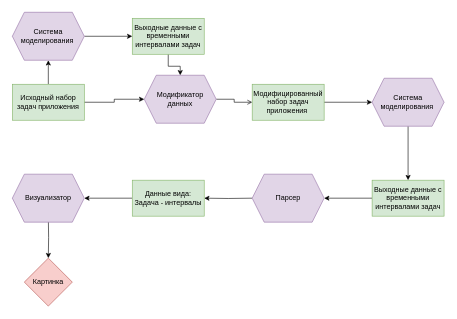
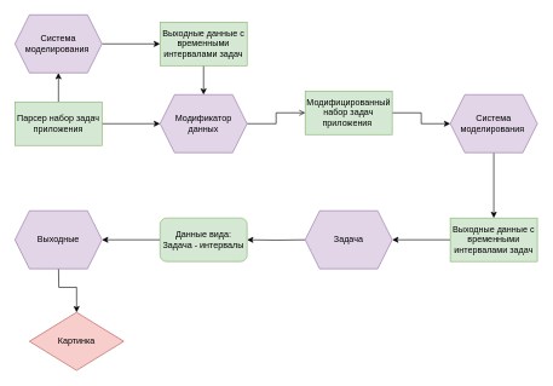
  <mxCell id="0" />
  <mxCell id="1" parent="0" />
  <mxCell id="2" style="edgeStyle=orthogonalEdgeStyle;rounded=0;orthogonalLoop=1;jettySize=auto;html=1;exitX=0.5;exitY=0;exitDx=0;exitDy=0;entryX=0.5;entryY=1;entryDx=0;entryDy=0;" edge="1" parent="1" source="4" target="19"><mxGeometry relative="1" as="geometry" /></mxCell>
  <mxCell id="3" style="edgeStyle=orthogonalEdgeStyle;rounded=0;orthogonalLoop=1;jettySize=auto;html=1;exitX=1;exitY=0.5;exitDx=0;exitDy=0;entryX=0;entryY=0.5;entryDx=0;entryDy=0;" edge="1" parent="1" source="4" target="23"><mxGeometry relative="1" as="geometry" /></mxCell>
- <mxCell id="4" value="Исходный набор задач приложения" style="rounded=0;whiteSpace=wrap;html=1;fillColor=#d5e8d4;strokeColor=#82b366;shadow=0;glass=0;" parent="1" vertex="1"><mxGeometry x="20" y="140" width="120" height="60" as="geometry" /></mxCell>
+ <mxCell id="4" value="Парсер набор задач приложения" style="rounded=0;whiteSpace=wrap;html=1;fillColor=#d5e8d4;strokeColor=#82b366;shadow=0;glass=0;" parent="1" vertex="1"><mxGeometry x="20" y="140" width="120" height="60" as="geometry" /></mxCell>
  <mxCell id="5" value="" style="edgeStyle=orthogonalEdgeStyle;rounded=0;orthogonalLoop=1;jettySize=auto;html=1;" parent="1" source="6" target="8" edge="1"><mxGeometry relative="1" as="geometry" /></mxCell>
- <mxCell id="6" value="Модифицированный набор задач приложения&amp;nbsp;" style="whiteSpace=wrap;html=1;fillColor=#d5e8d4;strokeColor=#82b366;" parent="1" vertex="1"><mxGeometry x="420" y="140" width="120" height="60" as="geometry" /></mxCell>
+ <mxCell id="6" value="Модифицированный набор задач приложения&amp;nbsp;" style="whiteSpace=wrap;html=1;fillColor=#d5e8d4;strokeColor=#82b366;" parent="1" vertex="1"><mxGeometry x="420" y="125" width="120" height="60" as="geometry" /></mxCell>
  <mxCell id="7" value="" style="edgeStyle=orthogonalEdgeStyle;rounded=0;orthogonalLoop=1;jettySize=auto;html=1;" parent="1" source="8" target="10" edge="1"><mxGeometry relative="1" as="geometry" /></mxCell>
  <mxCell id="8" value="Система моделирования&amp;nbsp;" style="shape=hexagon;perimeter=hexagonPerimeter2;whiteSpace=wrap;html=1;fixedSize=1;fillColor=#e1d5e7;strokeColor=#9673a6;" parent="1" vertex="1"><mxGeometry x="620" y="130" width="120" height="80" as="geometry" /></mxCell>
  <mxCell id="9" value="" style="edgeStyle=orthogonalEdgeStyle;rounded=0;orthogonalLoop=1;jettySize=auto;html=1;" parent="1" source="10" target="16" edge="1"><mxGeometry relative="1" as="geometry" /></mxCell>
  <mxCell id="10" value="Выходные данные с временными интервалами задач" style="whiteSpace=wrap;html=1;fillColor=#d5e8d4;strokeColor=#82b366;" parent="1" vertex="1"><mxGeometry x="620" y="300" width="120" height="60" as="geometry" /></mxCell>
  <mxCell id="11" value="" style="edgeStyle=orthogonalEdgeStyle;rounded=0;orthogonalLoop=1;jettySize=auto;html=1;" parent="1" target="13" edge="1"><mxGeometry relative="1" as="geometry"><mxPoint x="420" y="330" as="sourcePoint" /></mxGeometry></mxCell>
  <mxCell id="12" value="" style="edgeStyle=orthogonalEdgeStyle;rounded=0;orthogonalLoop=1;jettySize=auto;html=1;" parent="1" source="13" target="17" edge="1"><mxGeometry relative="1" as="geometry" /></mxCell>
- <mxCell id="13" value="Данные вида:&lt;br&gt;Задача - интервалы" style="whiteSpace=wrap;html=1;fillColor=#d5e8d4;strokeColor=#82b366;" parent="1" vertex="1"><mxGeometry x="220" y="300" width="120" height="60" as="geometry" /></mxCell>
+ <mxCell id="13" value="Данные вида:&lt;br&gt;Задача - интервалы" style="whiteSpace=wrap;html=1;fillColor=#d5e8d4;strokeColor=#82b366;rounded=1;" parent="1" vertex="1"><mxGeometry x="220" y="300" width="120" height="60" as="geometry" /></mxCell>
  <mxCell id="14" value="" style="edgeStyle=orthogonalEdgeStyle;rounded=0;orthogonalLoop=1;jettySize=auto;html=1;" parent="1" target="15" edge="1"><mxGeometry relative="1" as="geometry"><mxPoint x="80" y="360" as="sourcePoint" /></mxGeometry></mxCell>
- <mxCell id="15" value="Картинка" style="rhombus;whiteSpace=wrap;html=1;fillColor=#f8cecc;strokeColor=#b85450;" parent="1" vertex="1"><mxGeometry x="40" y="430" width="80" height="80" as="geometry" /></mxCell>
- <mxCell id="16" value="Парсер" style="shape=hexagon;perimeter=hexagonPerimeter2;whiteSpace=wrap;html=1;fixedSize=1;fillColor=#e1d5e7;strokeColor=#9673a6;" parent="1" vertex="1"><mxGeometry x="420" y="290" width="120" height="80" as="geometry" /></mxCell>
- <mxCell id="17" value="Визуализатор" style="shape=hexagon;perimeter=hexagonPerimeter2;whiteSpace=wrap;html=1;fixedSize=1;fillColor=#e1d5e7;strokeColor=#9673a6;" parent="1" vertex="1"><mxGeometry x="20" y="290" width="120" height="80" as="geometry" /></mxCell>
+ <mxCell id="15" value="Картинка" style="rhombus;whiteSpace=wrap;html=1;fillColor=#f8cecc;strokeColor=#b85450;" parent="1" vertex="1"><mxGeometry x="40" y="430" width="130" height="80" as="geometry" /></mxCell>
+ <mxCell id="16" value="Задача" style="shape=hexagon;perimeter=hexagonPerimeter2;whiteSpace=wrap;html=1;fixedSize=1;fillColor=#e1d5e7;strokeColor=#9673a6;" parent="1" vertex="1"><mxGeometry x="420" y="290" width="120" height="80" as="geometry" /></mxCell>
+ <mxCell id="17" value="Выходные" style="shape=hexagon;perimeter=hexagonPerimeter2;whiteSpace=wrap;html=1;fixedSize=1;fillColor=#e1d5e7;strokeColor=#9673a6;" parent="1" vertex="1"><mxGeometry x="20" y="290" width="120" height="80" as="geometry" /></mxCell>
  <mxCell id="18" style="edgeStyle=orthogonalEdgeStyle;rounded=0;orthogonalLoop=1;jettySize=auto;html=1;exitX=1;exitY=0.5;exitDx=0;exitDy=0;" edge="1" parent="1" source="19" target="21"><mxGeometry relative="1" as="geometry" /></mxCell>
  <mxCell id="19" value="Система моделирования&amp;nbsp;" style="shape=hexagon;perimeter=hexagonPerimeter2;whiteSpace=wrap;html=1;fixedSize=1;fillColor=#e1d5e7;strokeColor=#9673a6;" vertex="1" parent="1"><mxGeometry x="20" y="20" width="120" height="80" as="geometry" /></mxCell>
  <mxCell id="20" style="edgeStyle=orthogonalEdgeStyle;rounded=0;orthogonalLoop=1;jettySize=auto;html=1;exitX=0.5;exitY=1;exitDx=0;exitDy=0;entryX=0.5;entryY=0;entryDx=0;entryDy=0;" edge="1" parent="1" source="21" target="23"><mxGeometry relative="1" as="geometry" /></mxCell>
  <mxCell id="21" value="Выходные данные с временными интервалами задач" style="rounded=0;whiteSpace=wrap;html=1;fillColor=#d5e8d4;strokeColor=#82b366;" vertex="1" parent="1"><mxGeometry x="220" y="30" width="120" height="60" as="geometry" /></mxCell>
  <mxCell id="22" style="edgeStyle=orthogonalEdgeStyle;rounded=0;orthogonalLoop=1;jettySize=auto;html=1;exitX=1;exitY=0.5;exitDx=0;exitDy=0;endArrow=open;" edge="1" parent="1" source="23" target="6"><mxGeometry relative="1" as="geometry" /></mxCell>
- <mxCell id="23" value="&amp;nbsp;Модификатор&amp;nbsp;&lt;br style=&quot;border-color: var(--border-color);&quot;&gt;&lt;span style=&quot;border-color: var(--border-color);&quot;&gt;данных&lt;/span&gt;" style="shape=hexagon;perimeter=hexagonPerimeter2;whiteSpace=wrap;html=1;fixedSize=1;fillColor=#e1d5e7;strokeColor=#9673a6;" vertex="1" parent="1"><mxGeometry x="240" y="125" width="120" height="80" as="geometry" /></mxCell>
+ <mxCell id="23" value="&amp;nbsp;Модификатор&amp;nbsp;&lt;br style=&quot;border-color: var(--border-color);&quot;&gt;&lt;span style=&quot;border-color: var(--border-color);&quot;&gt;данных&lt;/span&gt;" style="shape=hexagon;perimeter=hexagonPerimeter2;whiteSpace=wrap;html=1;fixedSize=1;fillColor=#e1d5e7;strokeColor=#9673a6;" vertex="1" parent="1"><mxGeometry x="220" y="130" width="120" height="80" as="geometry" /></mxCell>
